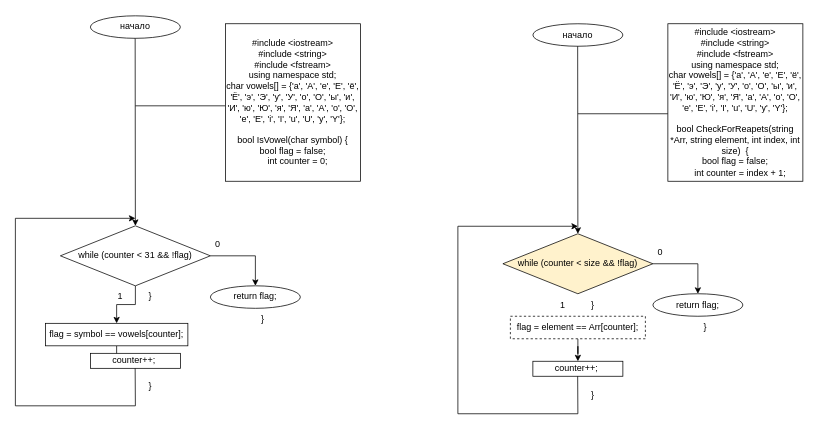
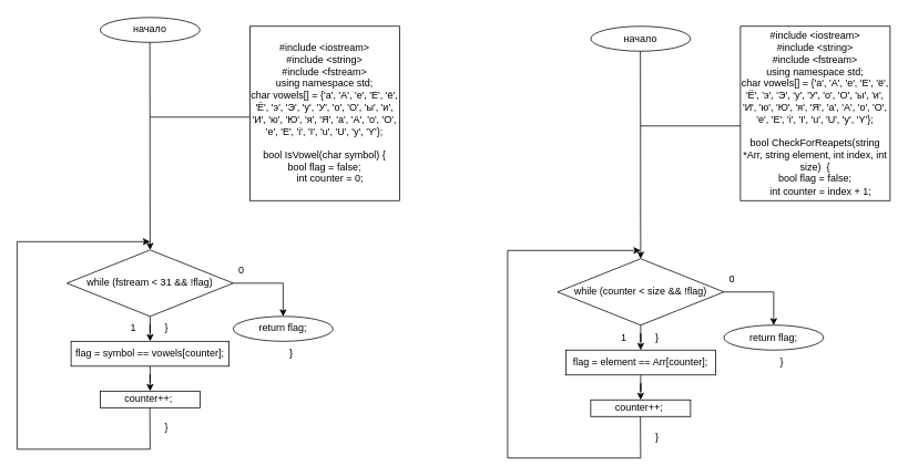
  <mxCell id="0" />
  <mxCell id="1" parent="0" />
  <mxCell id="2" value="начало" style="ellipse;whiteSpace=wrap;html=1;" vertex="1" parent="1"><mxGeometry x="710" width="120" height="30" as="geometry" y="31" /></mxCell>
  <mxCell id="3" value="" style="endArrow=classic;html=1;rounded=0;" edge="1" parent="1"><mxGeometry width="50" height="50" relative="1" as="geometry"><mxPoint x="769.71" y="61" as="sourcePoint" /><mxPoint x="770" y="311" as="targetPoint" /></mxGeometry></mxCell>
  <mxCell id="4" value="" style="endArrow=none;html=1;rounded=0;" edge="1" parent="1"><mxGeometry width="50" height="50" relative="1" as="geometry"><mxPoint x="770" y="151" as="sourcePoint" /><mxPoint x="890" y="151" as="targetPoint" /></mxGeometry></mxCell>
  <mxCell id="5" value="&lt;div&gt;#include &amp;lt;iostream&amp;gt;&lt;/div&gt;&lt;div&gt;#include &amp;lt;string&amp;gt;&lt;/div&gt;&lt;div&gt;#include &amp;lt;fstream&amp;gt;&lt;/div&gt;&lt;div&gt;using namespace std;&lt;/div&gt;&lt;div&gt;char vowels[] = {'а', 'А', 'е', 'Е', 'ё', 'Ё', 'э', 'Э', 'у', 'У', 'о', 'О', 'ы', 'и', 'И', 'ю', 'Ю', 'я', 'Я', 'a', 'A', 'o', 'O', 'e', 'E', 'i', 'I', 'u', 'U', 'y', 'Y'};&lt;/div&gt;&lt;div&gt;&lt;br&gt;&lt;/div&gt;&lt;div&gt;&lt;div&gt;bool CheckForReapets(string *Arr, string element, int index, int size)&amp;nbsp;&amp;nbsp;&lt;span style=&quot;background-color: initial;&quot;&gt;{&lt;/span&gt;&lt;/div&gt;&lt;div&gt;bool flag = false;&lt;span style=&quot;&quot;&gt;&lt;/span&gt;&lt;/div&gt;&lt;div&gt;&lt;span style=&quot;&quot;&gt;&lt;span style=&quot;&quot;&gt;&lt;span style=&quot;white-space: pre;&quot;&gt;&amp;nbsp;&amp;nbsp;&amp;nbsp;&amp;nbsp;&lt;/span&gt;&lt;/span&gt;int counter = index + 1;&lt;/span&gt;&lt;/div&gt;&lt;/div&gt;" style="rounded=0;whiteSpace=wrap;html=1;" vertex="1" parent="1"><mxGeometry x="890" width="180" height="210" as="geometry" y="31" /></mxCell>
- <mxCell id="7" value="while (counter &amp;lt; size &amp;amp;&amp;amp; !flag)" style="rhombus;whiteSpace=wrap;html=1;fillColor=#fff2cc;" vertex="1" parent="1"><mxGeometry x="670" y="311" width="200" height="80" as="geometry" /></mxCell>
+ <mxCell id="6" style="edgeStyle=orthogonalEdgeStyle;rounded=0;orthogonalLoop=1;jettySize=auto;html=1;entryX=0.5;entryY=0;entryDx=0;entryDy=0;" edge="1" parent="1" source="7" target="9"><mxGeometry relative="1" as="geometry" /></mxCell>
+ <mxCell id="7" value="while (counter &amp;lt; size &amp;amp;&amp;amp; !flag)" style="rhombus;whiteSpace=wrap;html=1;" vertex="1" parent="1"><mxGeometry x="670" y="311" width="200" height="80" as="geometry" /></mxCell>
  <mxCell id="8" style="edgeStyle=orthogonalEdgeStyle;rounded=0;orthogonalLoop=1;jettySize=auto;html=1;entryX=0.5;entryY=0;entryDx=0;entryDy=0;" edge="1" parent="1" source="9" target="10"><mxGeometry relative="1" as="geometry" /></mxCell>
- <mxCell id="9" value="flag = element == Arr[counter];" style="rounded=0;whiteSpace=wrap;html=1;dashed=1;" vertex="1" parent="1"><mxGeometry x="680" y="421" width="180" height="30" as="geometry" /></mxCell>
+ <mxCell id="9" value="flag = element == Arr[counter];" style="rounded=0;whiteSpace=wrap;html=1;" vertex="1" parent="1"><mxGeometry x="680" y="421" width="180" height="30" as="geometry" /></mxCell>
  <mxCell id="10" value="counter++;&amp;nbsp;" style="rounded=0;whiteSpace=wrap;html=1;" vertex="1" parent="1"><mxGeometry x="710" y="481" width="120" height="20" as="geometry" /></mxCell>
  <mxCell id="11" value="" style="endArrow=none;html=1;rounded=0;" edge="1" parent="1"><mxGeometry width="50" height="50" relative="1" as="geometry"><mxPoint x="770" y="551" as="sourcePoint" /><mxPoint x="769.71" y="501" as="targetPoint" /></mxGeometry></mxCell>
  <mxCell id="12" value="" style="endArrow=none;html=1;rounded=0;" edge="1" parent="1"><mxGeometry width="50" height="50" relative="1" as="geometry"><mxPoint x="610" y="551" as="sourcePoint" /><mxPoint x="770" y="551" as="targetPoint" /></mxGeometry></mxCell>
  <mxCell id="13" value="" style="endArrow=none;html=1;rounded=0;" edge="1" parent="1"><mxGeometry width="50" height="50" relative="1" as="geometry"><mxPoint x="610" y="551" as="sourcePoint" /><mxPoint x="610" y="301" as="targetPoint" /></mxGeometry></mxCell>
  <mxCell id="14" value="" style="endArrow=classic;html=1;rounded=0;" edge="1" parent="1"><mxGeometry width="50" height="50" relative="1" as="geometry"><mxPoint x="610" y="301" as="sourcePoint" /><mxPoint x="770" y="301" as="targetPoint" /></mxGeometry></mxCell>
  <mxCell id="15" value="1" style="text;html=1;align=center;verticalAlign=middle;whiteSpace=wrap;rounded=0;" vertex="1" parent="1"><mxGeometry x="720" y="391" width="60" height="30" as="geometry" /></mxCell>
  <mxCell id="16" value="}" style="text;html=1;align=center;verticalAlign=middle;whiteSpace=wrap;rounded=0;" vertex="1" parent="1"><mxGeometry x="760" y="391" width="60" height="30" as="geometry" /></mxCell>
  <mxCell id="17" value="}" style="text;html=1;align=center;verticalAlign=middle;whiteSpace=wrap;rounded=0;" vertex="1" parent="1"><mxGeometry x="760" y="511" width="60" height="30" as="geometry" /></mxCell>
  <mxCell id="18" value="" style="endArrow=none;html=1;rounded=0;" edge="1" parent="1"><mxGeometry width="50" height="50" relative="1" as="geometry"><mxPoint x="870" y="351" as="sourcePoint" /><mxPoint x="930" y="351" as="targetPoint" /></mxGeometry></mxCell>
  <mxCell id="19" value="0" style="text;html=1;align=center;verticalAlign=middle;whiteSpace=wrap;rounded=0;" vertex="1" parent="1"><mxGeometry x="850" y="321" width="60" height="30" as="geometry" /></mxCell>
  <mxCell id="20" value="" style="endArrow=classic;html=1;rounded=0;" edge="1" parent="1"><mxGeometry width="50" height="50" relative="1" as="geometry"><mxPoint x="930" y="351" as="sourcePoint" /><mxPoint x="930" y="391" as="targetPoint" /></mxGeometry></mxCell>
  <mxCell id="21" value="return flag;" style="ellipse;whiteSpace=wrap;html=1;" vertex="1" parent="1"><mxGeometry x="870" y="391" width="120" height="30" as="geometry" /></mxCell>
  <mxCell id="22" value="}" style="text;html=1;align=center;verticalAlign=middle;whiteSpace=wrap;rounded=0;" vertex="1" parent="1"><mxGeometry x="910" y="421" width="60" height="30" as="geometry" /></mxCell>
  <mxCell id="23" value="начало" style="ellipse;whiteSpace=wrap;html=1;" vertex="1" parent="1"><mxGeometry x="120" y="20.43" width="120" height="30" as="geometry" /></mxCell>
  <mxCell id="24" value="" style="endArrow=classic;html=1;rounded=0;" edge="1" parent="1"><mxGeometry width="50" height="50" relative="1" as="geometry"><mxPoint x="179.71" y="50.43" as="sourcePoint" /><mxPoint x="180" y="300.43" as="targetPoint" /></mxGeometry></mxCell>
  <mxCell id="25" value="" style="endArrow=none;html=1;rounded=0;" edge="1" parent="1"><mxGeometry width="50" height="50" relative="1" as="geometry"><mxPoint x="180" y="140.43" as="sourcePoint" /><mxPoint x="300" y="140.43" as="targetPoint" /></mxGeometry></mxCell>
  <mxCell id="26" value="&lt;div&gt;#include &amp;lt;iostream&amp;gt;&lt;/div&gt;&lt;div&gt;#include &amp;lt;string&amp;gt;&lt;/div&gt;&lt;div&gt;#include &amp;lt;fstream&amp;gt;&lt;/div&gt;&lt;div&gt;using namespace std;&lt;/div&gt;&lt;div&gt;char vowels[] = {'а', 'А', 'е', 'Е', 'ё', 'Ё', 'э', 'Э', 'у', 'У', 'о', 'О', 'ы', 'и', 'И', 'ю', 'Ю', 'я', 'Я', 'a', 'A', 'o', 'O', 'e', 'E', 'i', 'I', 'u', 'U', 'y', 'Y'};&lt;/div&gt;&lt;div&gt;&lt;br&gt;&lt;/div&gt;&lt;div&gt;&lt;div&gt;bool IsVowel(char symbol)&amp;nbsp;&lt;span style=&quot;background-color: initial;&quot;&gt;{&lt;/span&gt;&lt;/div&gt;&lt;div&gt;bool flag = false;&lt;span style=&quot;&quot;&gt;&lt;/span&gt;&lt;/div&gt;&lt;div&gt;&lt;span style=&quot;&quot;&gt;&lt;span style=&quot;&quot;&gt;&lt;span style=&quot;&quot;&gt;&amp;nbsp;&amp;nbsp;&amp;nbsp;&amp;nbsp;&lt;/span&gt;&lt;/span&gt;int counter = 0;&lt;/span&gt;&lt;/div&gt;&lt;/div&gt;" style="rounded=0;whiteSpace=wrap;html=1;" vertex="1" parent="1"><mxGeometry x="300" width="180" height="210" as="geometry" y="31" /></mxCell>
  <mxCell id="27" style="edgeStyle=orthogonalEdgeStyle;rounded=0;orthogonalLoop=1;jettySize=auto;html=1;entryX=0.5;entryY=0;entryDx=0;entryDy=0;" edge="1" parent="1" source="28" target="30"><mxGeometry relative="1" as="geometry" /></mxCell>
- <mxCell id="28" value="while (counter &amp;lt; 31 &amp;amp;&amp;amp; !flag)" style="rhombus;whiteSpace=wrap;html=1;" vertex="1" parent="1"><mxGeometry x="80" y="300.43" width="200" height="80" as="geometry" /></mxCell>
+ <mxCell id="28" value="while (fstream &amp;lt; 31 &amp;amp;&amp;amp; !flag)" style="rhombus;whiteSpace=wrap;html=1;" vertex="1" parent="1"><mxGeometry x="80" y="300.43" width="200" height="80" as="geometry" /></mxCell>
  <mxCell id="29" style="edgeStyle=orthogonalEdgeStyle;rounded=0;orthogonalLoop=1;jettySize=auto;html=1;entryX=0.5;entryY=0;entryDx=0;entryDy=0;" edge="1" parent="1" source="30" target="31"><mxGeometry relative="1" as="geometry" /></mxCell>
- <mxCell id="30" value="flag = symbol == vowels[counter];" style="rounded=0;whiteSpace=wrap;html=1;" vertex="1" parent="1"><mxGeometry x="60" y="430.43" width="190" height="30" as="geometry" /></mxCell>
+ <mxCell id="30" value="flag = symbol == vowels[counter];" style="rounded=0;whiteSpace=wrap;html=1;" vertex="1" parent="1"><mxGeometry x="85" y="410.43" width="190" height="30" as="geometry" /></mxCell>
  <mxCell id="31" value="counter++;&amp;nbsp;" style="rounded=0;whiteSpace=wrap;html=1;" vertex="1" parent="1"><mxGeometry x="120" y="470.43" width="120" height="20" as="geometry" /></mxCell>
  <mxCell id="32" value="" style="endArrow=none;html=1;rounded=0;" edge="1" parent="1"><mxGeometry width="50" height="50" relative="1" as="geometry"><mxPoint x="180" y="540.43" as="sourcePoint" /><mxPoint x="179.71" y="490.43" as="targetPoint" /></mxGeometry></mxCell>
  <mxCell id="33" value="" style="endArrow=none;html=1;rounded=0;" edge="1" parent="1"><mxGeometry width="50" height="50" relative="1" as="geometry"><mxPoint x="20" y="540.43" as="sourcePoint" /><mxPoint x="180" y="540.43" as="targetPoint" /></mxGeometry></mxCell>
  <mxCell id="34" value="" style="endArrow=none;html=1;rounded=0;" edge="1" parent="1"><mxGeometry width="50" height="50" relative="1" as="geometry"><mxPoint x="20" y="540.43" as="sourcePoint" /><mxPoint x="20" y="290.43" as="targetPoint" /></mxGeometry></mxCell>
  <mxCell id="35" value="" style="endArrow=classic;html=1;rounded=0;" edge="1" parent="1"><mxGeometry width="50" height="50" relative="1" as="geometry"><mxPoint x="20" y="290.43" as="sourcePoint" /><mxPoint x="180" y="290.43" as="targetPoint" /></mxGeometry></mxCell>
  <mxCell id="36" value="1" style="text;html=1;align=center;verticalAlign=middle;whiteSpace=wrap;rounded=0;" vertex="1" parent="1"><mxGeometry x="130" y="380.43" width="60" height="30" as="geometry" /></mxCell>
  <mxCell id="37" value="}" style="text;html=1;align=center;verticalAlign=middle;whiteSpace=wrap;rounded=0;" vertex="1" parent="1"><mxGeometry x="170" y="380.43" width="60" height="30" as="geometry" /></mxCell>
  <mxCell id="38" value="}" style="text;html=1;align=center;verticalAlign=middle;whiteSpace=wrap;rounded=0;" vertex="1" parent="1"><mxGeometry x="170" y="500.43" width="60" height="30" as="geometry" /></mxCell>
  <mxCell id="39" value="" style="endArrow=none;html=1;rounded=0;" edge="1" parent="1"><mxGeometry width="50" height="50" relative="1" as="geometry"><mxPoint x="280" y="340.43" as="sourcePoint" /><mxPoint x="340" y="340.43" as="targetPoint" /></mxGeometry></mxCell>
  <mxCell id="40" value="0" style="text;html=1;align=center;verticalAlign=middle;whiteSpace=wrap;rounded=0;" vertex="1" parent="1"><mxGeometry x="260" y="310.43" width="60" height="30" as="geometry" /></mxCell>
  <mxCell id="41" value="" style="endArrow=classic;html=1;rounded=0;" edge="1" parent="1"><mxGeometry width="50" height="50" relative="1" as="geometry"><mxPoint x="340" y="340.43" as="sourcePoint" /><mxPoint x="340" y="380.43" as="targetPoint" /></mxGeometry></mxCell>
  <mxCell id="42" value="return flag;" style="ellipse;whiteSpace=wrap;html=1;" vertex="1" parent="1"><mxGeometry x="280" y="380.43" width="120" height="30" as="geometry" /></mxCell>
  <mxCell id="43" value="}" style="text;html=1;align=center;verticalAlign=middle;whiteSpace=wrap;rounded=0;" vertex="1" parent="1"><mxGeometry x="320" y="410.43" width="60" height="30" as="geometry" /></mxCell>
